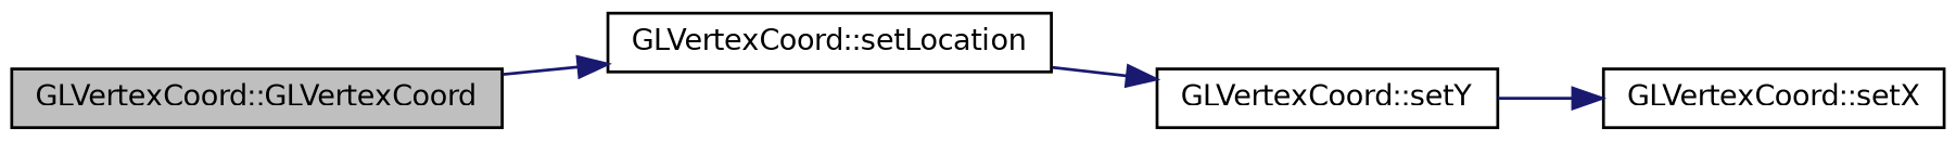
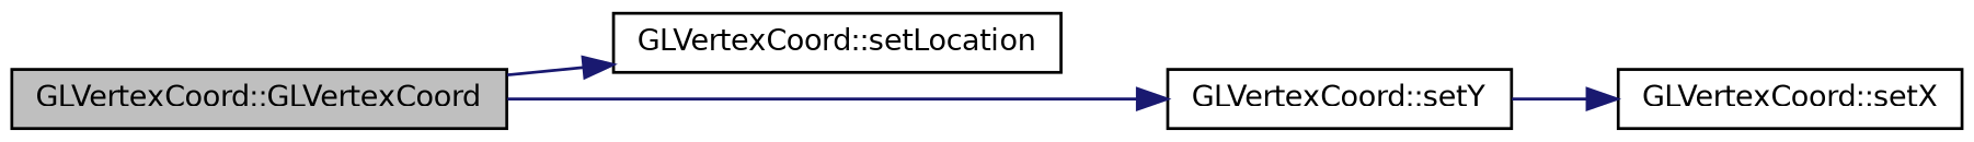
  digraph {
    rankdir=LR
    node [color=black fillcolor=white fontname=Helvetica fontsize=10 shape=record style=filled]
    edge [color=midnightblue fontname=Helvetica fontsize=10 labelfontname=Helvetica labelfontsize=10 style=solid]
    n1 [fillcolor=grey75 fontcolor=black height=0.2 label="GLVertexCoord::GLVertexCoord" width=0.4]
    n2 [height=0.2 label="GLVertexCoord::setLocation" width=0.4]
    n3 [height=0.2 label="GLVertexCoord::setY" width=0.4]
    n4 [height=0.2 label="GLVertexCoord::setX" width=0.4]
    n1 -> n2
-   n2 -> n3
+   n1 -> n3
    n3 -> n4
  }
